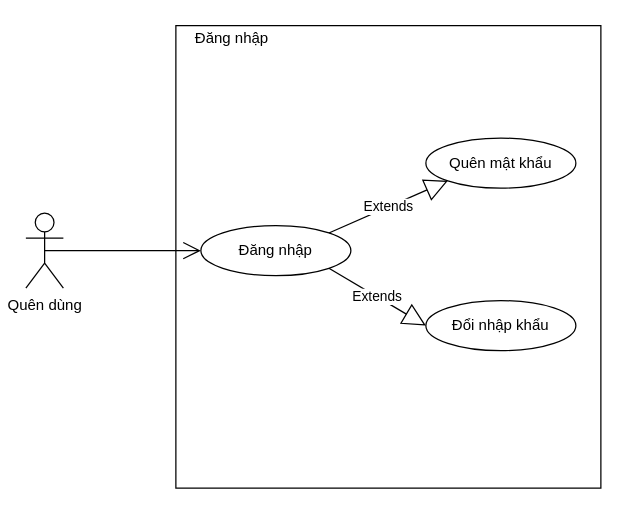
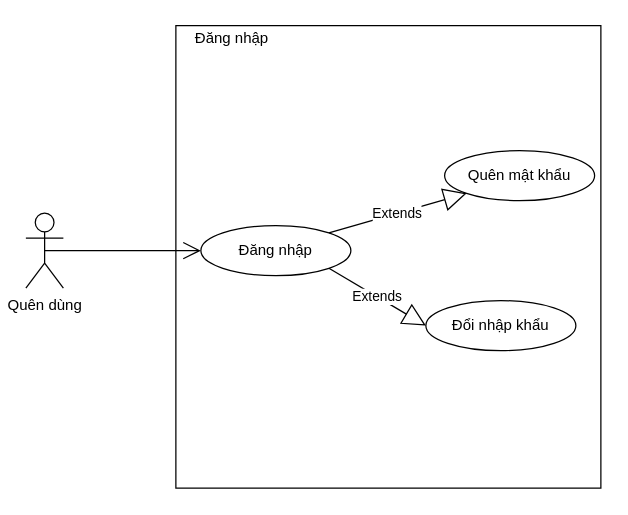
  <mxCell id="0" />
  <mxCell id="1" parent="0" />
  <mxCell id="2" value="" style="rounded=0;whiteSpace=wrap;html=1;" vertex="1" parent="1"><mxGeometry x="140" y="20" width="340" height="370" as="geometry" /></mxCell>
  <mxCell id="3" value="Đăng nhập" style="text;html=1;strokeColor=none;fillColor=none;align=center;verticalAlign=middle;whiteSpace=wrap;rounded=0;" vertex="1" parent="1"><mxGeometry x="140" y="20" width="90" height="20" as="geometry" /></mxCell>
  <mxCell id="4" value="Quên dùng" style="shape=umlActor;verticalLabelPosition=bottom;labelBackgroundColor=#ffffff;verticalAlign=top;html=1;outlineConnect=0;" vertex="1" parent="1"><mxGeometry x="20" y="170" width="30" height="60" as="geometry" /></mxCell>
  <mxCell id="5" value="Đăng nhập" style="ellipse;whiteSpace=wrap;html=1;" vertex="1" parent="1"><mxGeometry x="160" y="180" width="120" height="40" as="geometry" /></mxCell>
  <mxCell id="6" value="Đổi nhập khẩu" style="ellipse;whiteSpace=wrap;html=1;" vertex="1" parent="1"><mxGeometry x="340" y="240" width="120" height="40" as="geometry" /></mxCell>
- <mxCell id="7" value="Quên mật khẩu" style="ellipse;whiteSpace=wrap;html=1;" vertex="1" parent="1"><mxGeometry x="340" y="110" width="120" height="40" as="geometry" /></mxCell>
+ <mxCell id="7" value="Quên mật khẩu" style="ellipse;whiteSpace=wrap;html=1;" vertex="1" parent="1"><mxGeometry x="355" y="120" width="120" height="40" as="geometry" /></mxCell>
  <mxCell id="8" value="Extends" style="endArrow=block;endSize=16;endFill=0;html=1;exitX=1;exitY=1;exitDx=0;exitDy=0;entryX=0;entryY=0.5;entryDx=0;entryDy=0;" edge="1" parent="1" source="5" target="6"><mxGeometry width="160" relative="1" as="geometry"><mxPoint x="280" y="310" as="sourcePoint" /><mxPoint x="440" y="310" as="targetPoint" /></mxGeometry></mxCell>
  <mxCell id="9" value="Extends" style="endArrow=block;endSize=16;endFill=0;html=1;exitX=1;exitY=0;exitDx=0;exitDy=0;entryX=0;entryY=1;entryDx=0;entryDy=0;" edge="1" parent="1" source="5" target="7"><mxGeometry width="160" relative="1" as="geometry"><mxPoint x="272.426" y="224.142" as="sourcePoint" /><mxPoint x="340" y="270" as="targetPoint" /></mxGeometry></mxCell>
  <mxCell id="10" value="" style="endArrow=open;endFill=1;endSize=12;html=1;exitX=0.5;exitY=0.5;exitDx=0;exitDy=0;exitPerimeter=0;entryX=0;entryY=0.5;entryDx=0;entryDy=0;" edge="1" parent="1" source="4" target="5"><mxGeometry width="160" relative="1" as="geometry"><mxPoint x="70" y="190" as="sourcePoint" /><mxPoint x="230" y="190" as="targetPoint" /></mxGeometry></mxCell>
